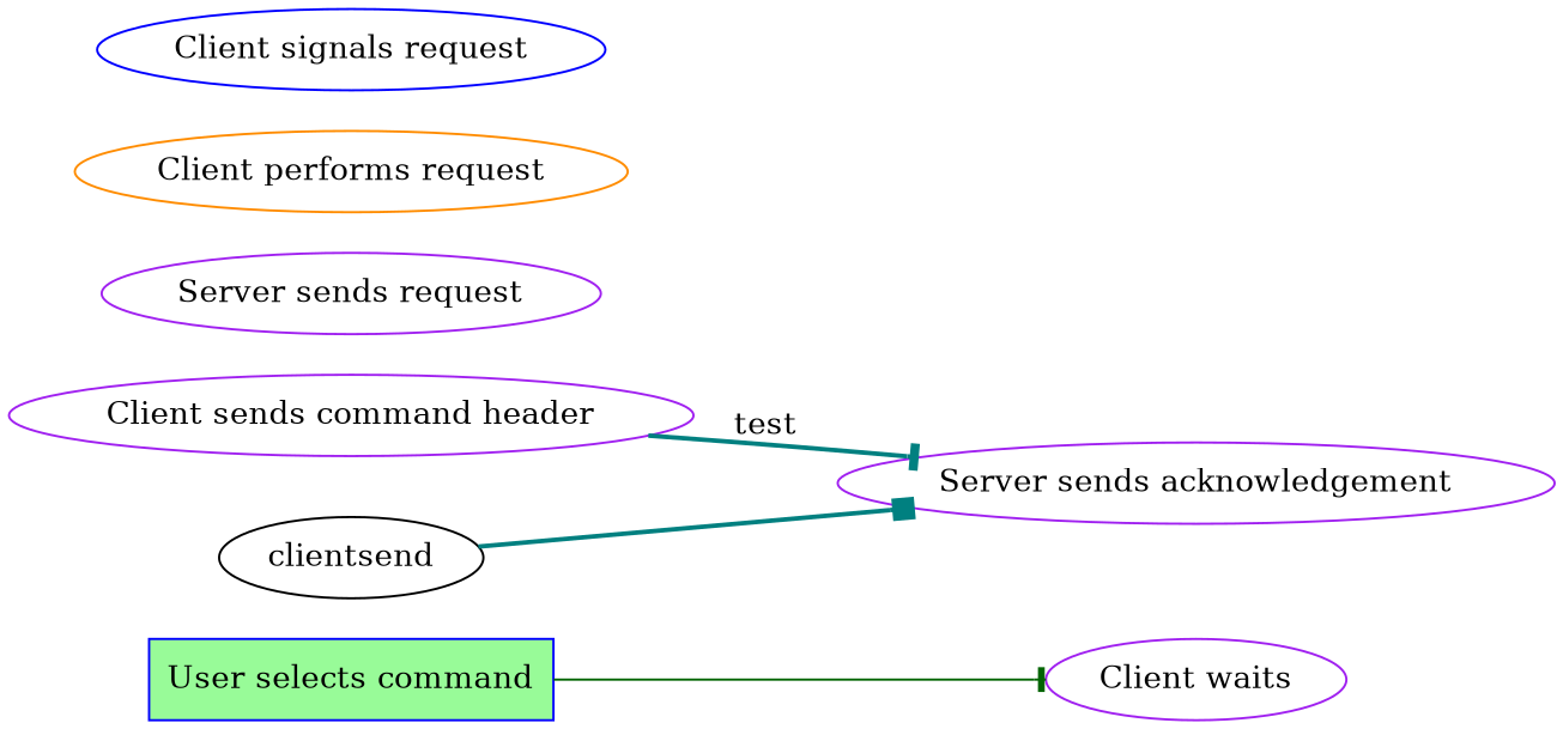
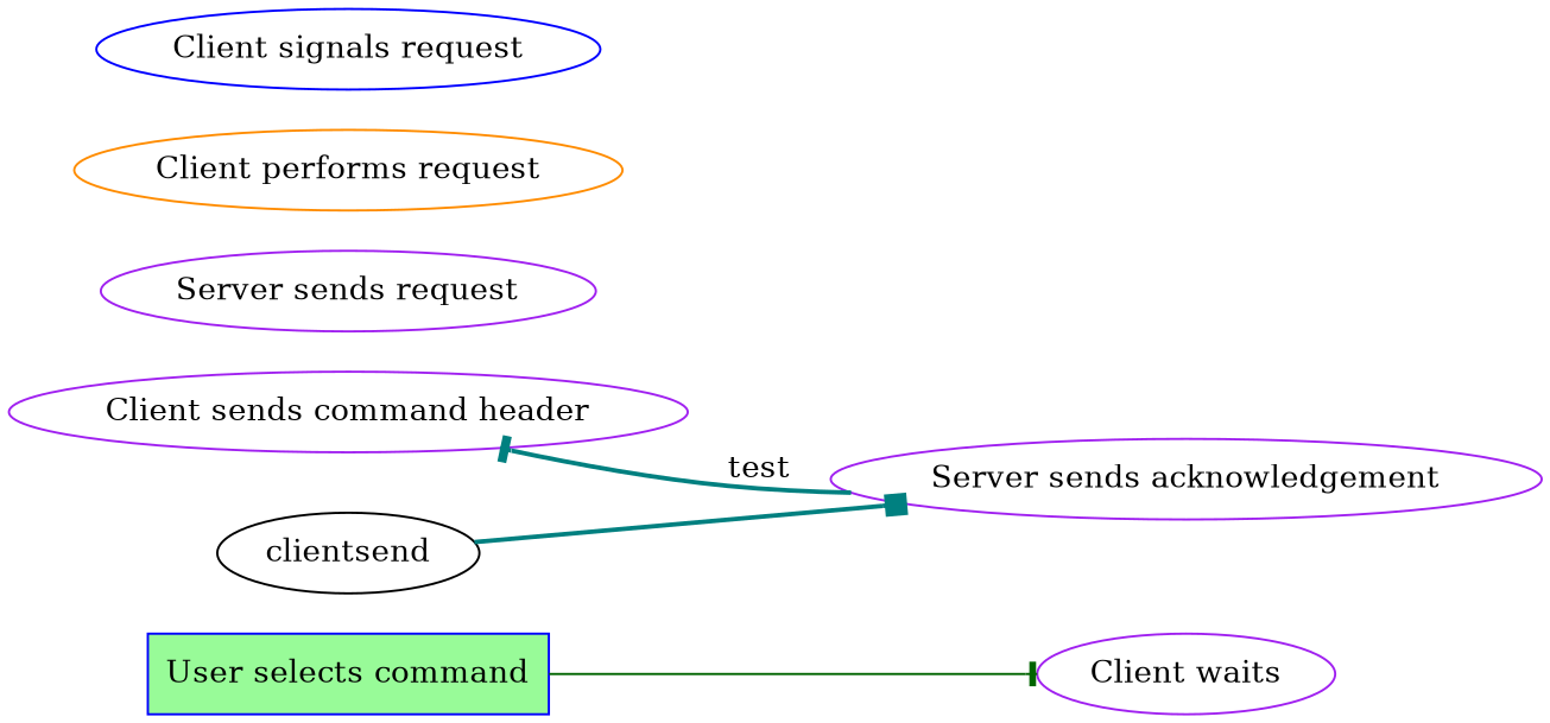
  digraph {
    rankdir=LR
    node [color=purple]
    edge [arrowhead=tee color=teal style=bold]
    n1 [color=blue fillcolor=palegreen label="User selects command" shape=box style=filled]
    n2 [label="Client waits"]
    n3 [label="Client sends command header"]
    n4 [label="Server sends acknowledgement"]
    n5 [label="Server sends request"]
    n6 [color=darkorange label="Client performs request"]
    n7 [color=blue label="Client signals request"]
    clientsend [color=black]
    n1 -> n2 [color=darkgreen style=solid]
-   n3 -> n4 [label=test]
+   n4 -> n3 [label=test]
    clientsend -> n4 [arrowhead=box]
  }
